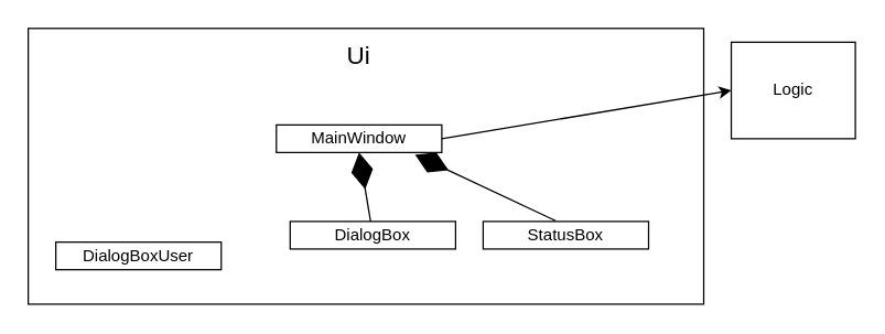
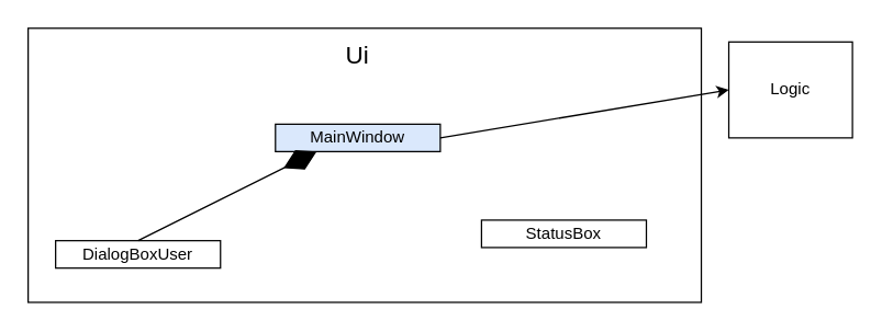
  <mxCell id="0" />
  <mxCell id="1" parent="0" />
  <mxCell id="2" value="" style="rounded=0;whiteSpace=wrap;html=1;" vertex="1" parent="1"><mxGeometry x="20" y="20" width="490" height="200" as="geometry" /></mxCell>
  <mxCell id="3" value="Logic" style="rounded=0;whiteSpace=wrap;html=1;" vertex="1" parent="1"><mxGeometry x="530" y="30" width="90" height="70" as="geometry" /></mxCell>
  <mxCell id="4" value="&lt;font style=&quot;font-size: 18px&quot;&gt;Ui&lt;/font&gt;" style="text;html=1;strokeColor=none;fillColor=none;align=center;verticalAlign=middle;whiteSpace=wrap;rounded=0;" vertex="1" parent="1"><mxGeometry x="240" y="30" width="40" height="20" as="geometry" /></mxCell>
- <mxCell id="5" value="MainWindow" style="rounded=0;whiteSpace=wrap;html=1;" vertex="1" parent="1"><mxGeometry x="200" y="90" width="120" height="20" as="geometry" /></mxCell>
+ <mxCell id="5" value="MainWindow" style="rounded=0;whiteSpace=wrap;html=1;fillColor=#dae8fc;" vertex="1" parent="1"><mxGeometry x="200" y="90" width="120" height="20" as="geometry" /></mxCell>
  <mxCell id="6" value="StatusBox" style="rounded=0;whiteSpace=wrap;html=1;" vertex="1" parent="1"><mxGeometry x="350" y="160" width="120" height="20" as="geometry" /></mxCell>
- <mxCell id="7" value="DialogBox" style="rounded=0;whiteSpace=wrap;html=1;" vertex="1" parent="1"><mxGeometry x="210" y="160" width="120" height="20" as="geometry" /></mxCell>
  <mxCell id="8" value="DialogBoxUser" style="rounded=0;whiteSpace=wrap;html=1;" vertex="1" parent="1"><mxGeometry x="40" y="175" width="120" height="20" as="geometry" /></mxCell>
- <mxCell id="10" value="" style="endArrow=diamondThin;endFill=1;endSize=24;html=1;entryX=0.5;entryY=1;entryDx=0;entryDy=0;" edge="1" parent="1" source="7" target="5"><mxGeometry width="160" relative="1" as="geometry"><mxPoint x="130" y="170" as="sourcePoint" /><mxPoint x="240" y="120" as="targetPoint" /></mxGeometry></mxCell>
- <mxCell id="11" value="" style="endArrow=diamondThin;endFill=1;endSize=24;html=1;entryX=0.838;entryY=1.075;entryDx=0;entryDy=0;entryPerimeter=0;exitX=0.438;exitY=-0.025;exitDx=0;exitDy=0;exitPerimeter=0;" edge="1" parent="1" source="6" target="5"><mxGeometry width="160" relative="1" as="geometry"><mxPoint x="278.333" y="170" as="sourcePoint" /><mxPoint x="270" y="120" as="targetPoint" /></mxGeometry></mxCell>
+ <mxCell id="9" value="" style="endArrow=diamondThin;endFill=1;endSize=24;html=1;entryX=0.25;entryY=1;entryDx=0;entryDy=0;exitX=0.5;exitY=0;exitDx=0;exitDy=0;" edge="1" parent="1" source="8" target="5"><mxGeometry width="160" relative="1" as="geometry"><mxPoint x="60" y="140" as="sourcePoint" /><mxPoint x="220" y="140" as="targetPoint" /></mxGeometry></mxCell>
  <mxCell id="12" value="" style="endArrow=classic;html=1;entryX=0;entryY=0.5;entryDx=0;entryDy=0;exitX=1;exitY=0.5;exitDx=0;exitDy=0;" edge="1" parent="1" source="5" target="3"><mxGeometry width="50" height="50" relative="1" as="geometry"><mxPoint x="20" y="440" as="sourcePoint" /><mxPoint x="70" y="390" as="targetPoint" /></mxGeometry></mxCell>
